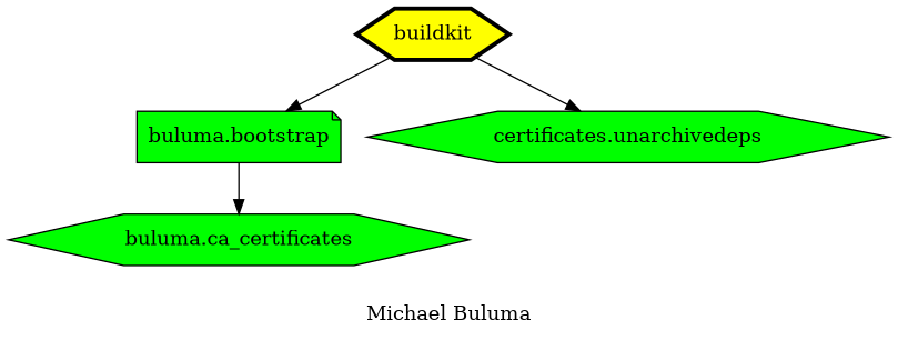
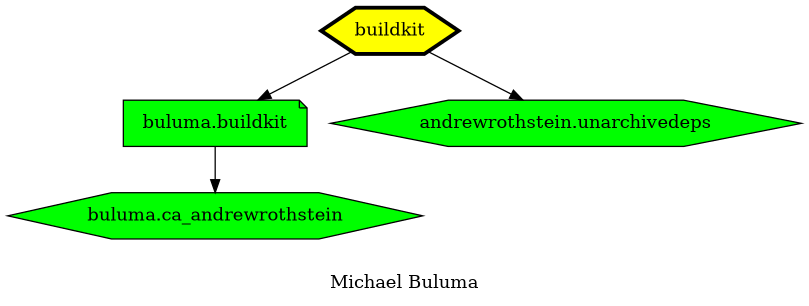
  digraph {
    label="Michael Buluma"
    node [fillcolor=green shape=hexagon style=filled]
    buildkit [fillcolor=yellow penwidth=3]
-   "buluma.bootstrap" [shape=note]
-   "andrewrothstein.unarchivedeps" [label="certificates.unarchivedeps"]
-   "buluma.ca_certificates"
+   "buluma.bootstrap" [shape=note label="buluma.buildkit"]
+   "andrewrothstein.unarchivedeps"
+   "buluma.ca_certificates" [label="buluma.ca_andrewrothstein"]
    buildkit -> "buluma.bootstrap"
    buildkit -> "andrewrothstein.unarchivedeps"
    "buluma.bootstrap" -> "buluma.ca_certificates"
  }
